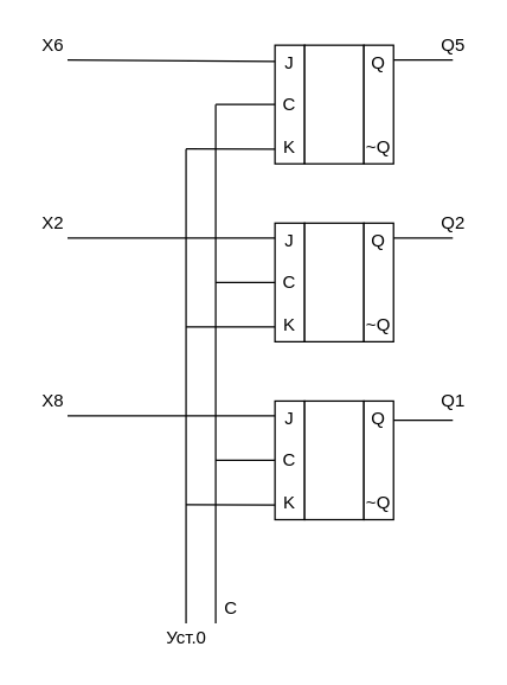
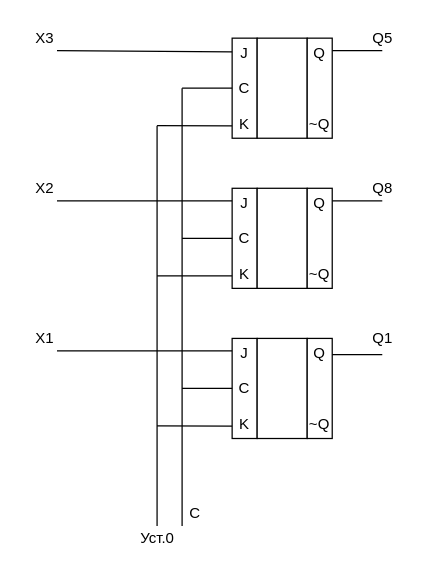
  <mxCell id="0" />
  <mxCell id="1" parent="0" />
  <mxCell id="2" value="" style="group" vertex="1" connectable="0" parent="1"><mxGeometry x="185" y="30" width="60" height="80" as="geometry" /></mxCell>
  <mxCell id="3" value="J&lt;br&gt;&lt;br&gt;C&lt;br&gt;&lt;br&gt;K" style="rounded=0;whiteSpace=wrap;html=1;" vertex="1" parent="2"><mxGeometry width="20" height="80" as="geometry" /></mxCell>
  <mxCell id="4" value="" style="rounded=0;whiteSpace=wrap;html=1;" vertex="1" parent="2"><mxGeometry x="20" width="40" height="80" as="geometry" /></mxCell>
  <mxCell id="5" value="" style="group" vertex="1" connectable="0" parent="1"><mxGeometry x="185" y="150" width="60" height="80" as="geometry" /></mxCell>
  <mxCell id="6" value="J&lt;br&gt;&lt;br&gt;C&lt;br&gt;&lt;br&gt;K" style="rounded=0;whiteSpace=wrap;html=1;" vertex="1" parent="5"><mxGeometry width="20" height="80" as="geometry" /></mxCell>
  <mxCell id="7" value="" style="rounded=0;whiteSpace=wrap;html=1;" vertex="1" parent="5"><mxGeometry x="20" width="40" height="80" as="geometry" /></mxCell>
  <mxCell id="8" value="" style="group" vertex="1" connectable="0" parent="1"><mxGeometry x="185" y="270" width="60" height="80" as="geometry" /></mxCell>
  <mxCell id="9" value="J&lt;br&gt;&lt;br&gt;C&lt;br&gt;&lt;br&gt;K" style="rounded=0;whiteSpace=wrap;html=1;" vertex="1" parent="8"><mxGeometry width="20" height="80" as="geometry" /></mxCell>
  <mxCell id="10" value="" style="rounded=0;whiteSpace=wrap;html=1;" vertex="1" parent="8"><mxGeometry x="20" width="40" height="80" as="geometry" /></mxCell>
  <mxCell id="11" value="" style="endArrow=none;html=1;rounded=0;entryX=0;entryY=0.138;entryDx=0;entryDy=0;entryPerimeter=0;" edge="1" parent="1" target="3"><mxGeometry width="50" height="50" relative="1" as="geometry"><mxPoint x="45" y="40" as="sourcePoint" /><mxPoint x="145" y="50" as="targetPoint" /></mxGeometry></mxCell>
  <mxCell id="12" value="" style="endArrow=none;html=1;rounded=0;entryX=0;entryY=0.138;entryDx=0;entryDy=0;entryPerimeter=0;" edge="1" parent="1"><mxGeometry width="50" height="50" relative="1" as="geometry"><mxPoint x="125" y="100" as="sourcePoint" /><mxPoint x="185" y="100.04" as="targetPoint" /></mxGeometry></mxCell>
  <mxCell id="13" value="Q&lt;br&gt;&lt;br&gt;&lt;br&gt;&lt;br&gt;~Q" style="rounded=0;whiteSpace=wrap;html=1;" vertex="1" parent="1"><mxGeometry x="245" y="30" width="20" height="80" as="geometry" /></mxCell>
  <mxCell id="14" value="Q&lt;br&gt;&lt;br&gt;&lt;br&gt;&lt;br&gt;~Q" style="rounded=0;whiteSpace=wrap;html=1;" vertex="1" parent="1"><mxGeometry x="245" y="150" width="20" height="80" as="geometry" /></mxCell>
  <mxCell id="15" value="Q&lt;br&gt;&lt;br&gt;&lt;br&gt;&lt;br&gt;~Q" style="rounded=0;whiteSpace=wrap;html=1;" vertex="1" parent="1"><mxGeometry x="245" y="270" width="20" height="80" as="geometry" /></mxCell>
  <mxCell id="16" style="edgeStyle=orthogonalEdgeStyle;rounded=0;orthogonalLoop=1;jettySize=auto;html=1;exitX=0;exitY=0.5;exitDx=0;exitDy=0;endArrow=none;endFill=0;" edge="1" parent="1" source="3"><mxGeometry relative="1" as="geometry"><mxPoint x="145" y="70" as="targetPoint" /></mxGeometry></mxCell>
  <mxCell id="17" style="edgeStyle=orthogonalEdgeStyle;rounded=0;orthogonalLoop=1;jettySize=auto;html=1;exitX=0;exitY=0.5;exitDx=0;exitDy=0;endArrow=none;endFill=0;" edge="1" parent="1" source="6"><mxGeometry relative="1" as="geometry"><mxPoint x="145" y="190" as="targetPoint" /></mxGeometry></mxCell>
  <mxCell id="18" style="edgeStyle=orthogonalEdgeStyle;rounded=0;orthogonalLoop=1;jettySize=auto;html=1;exitX=0;exitY=0.5;exitDx=0;exitDy=0;endArrow=none;endFill=0;" edge="1" parent="1" source="9"><mxGeometry relative="1" as="geometry"><mxPoint x="145" y="310" as="targetPoint" /></mxGeometry></mxCell>
  <mxCell id="19" value="" style="endArrow=none;html=1;rounded=0;" edge="1" parent="1"><mxGeometry width="50" height="50" relative="1" as="geometry"><mxPoint x="145" y="420" as="sourcePoint" /><mxPoint x="145" y="70" as="targetPoint" /></mxGeometry></mxCell>
  <mxCell id="20" value="C" style="text;html=1;align=center;verticalAlign=middle;resizable=0;points=[];autosize=1;strokeColor=none;fillColor=none;" vertex="1" parent="1"><mxGeometry x="145" y="400" width="20" height="20" as="geometry" /></mxCell>
  <mxCell id="21" value="" style="endArrow=none;html=1;rounded=0;" edge="1" parent="1"><mxGeometry width="50" height="50" relative="1" as="geometry"><mxPoint x="265" y="283" as="sourcePoint" /><mxPoint x="305" y="283" as="targetPoint" /></mxGeometry></mxCell>
  <mxCell id="22" value="" style="endArrow=none;html=1;rounded=0;" edge="1" parent="1"><mxGeometry width="50" height="50" relative="1" as="geometry"><mxPoint x="265" y="160" as="sourcePoint" /><mxPoint x="305" y="160" as="targetPoint" /></mxGeometry></mxCell>
  <mxCell id="23" value="" style="endArrow=none;html=1;rounded=0;" edge="1" parent="1"><mxGeometry width="50" height="50" relative="1" as="geometry"><mxPoint x="265" y="40" as="sourcePoint" /><mxPoint x="305" y="40" as="targetPoint" /></mxGeometry></mxCell>
  <mxCell id="24" value="" style="endArrow=none;html=1;rounded=0;entryX=0;entryY=0.138;entryDx=0;entryDy=0;entryPerimeter=0;" edge="1" parent="1"><mxGeometry width="50" height="50" relative="1" as="geometry"><mxPoint x="45" y="160" as="sourcePoint" /><mxPoint x="185" y="160.04" as="targetPoint" /></mxGeometry></mxCell>
  <mxCell id="25" value="" style="endArrow=none;html=1;rounded=0;entryX=0;entryY=0.138;entryDx=0;entryDy=0;entryPerimeter=0;" edge="1" parent="1"><mxGeometry width="50" height="50" relative="1" as="geometry"><mxPoint x="125" y="220" as="sourcePoint" /><mxPoint x="185" y="220.04" as="targetPoint" /></mxGeometry></mxCell>
  <mxCell id="26" value="" style="endArrow=none;html=1;rounded=0;entryX=0;entryY=0.138;entryDx=0;entryDy=0;entryPerimeter=0;" edge="1" parent="1"><mxGeometry width="50" height="50" relative="1" as="geometry"><mxPoint x="45" y="280" as="sourcePoint" /><mxPoint x="185" y="280.04" as="targetPoint" /></mxGeometry></mxCell>
  <mxCell id="27" value="" style="endArrow=none;html=1;rounded=0;entryX=0;entryY=0.138;entryDx=0;entryDy=0;entryPerimeter=0;" edge="1" parent="1"><mxGeometry width="50" height="50" relative="1" as="geometry"><mxPoint x="125" y="340" as="sourcePoint" /><mxPoint x="185" y="340.04" as="targetPoint" /></mxGeometry></mxCell>
  <mxCell id="28" value="" style="endArrow=none;html=1;rounded=0;" edge="1" parent="1"><mxGeometry width="50" height="50" relative="1" as="geometry"><mxPoint x="125" y="420" as="sourcePoint" /><mxPoint x="125" y="100" as="targetPoint" /></mxGeometry></mxCell>
  <mxCell id="29" value="Уст.0" style="text;html=1;align=center;verticalAlign=middle;resizable=0;points=[];autosize=1;strokeColor=none;fillColor=none;" vertex="1" parent="1"><mxGeometry x="105" y="420" width="40" height="20" as="geometry" /></mxCell>
- <mxCell id="30" value="X6" style="text;html=1;align=center;verticalAlign=middle;resizable=0;points=[];autosize=1;strokeColor=none;fillColor=none;" vertex="1" parent="1"><mxGeometry x="20" y="20" width="30" height="20" as="geometry" /></mxCell>
+ <mxCell id="30" value="X3" style="text;html=1;align=center;verticalAlign=middle;resizable=0;points=[];autosize=1;strokeColor=none;fillColor=none;" vertex="1" parent="1"><mxGeometry x="20" y="20" width="30" height="20" as="geometry" /></mxCell>
  <mxCell id="31" value="X2" style="text;html=1;align=center;verticalAlign=middle;resizable=0;points=[];autosize=1;strokeColor=none;fillColor=none;" vertex="1" parent="1"><mxGeometry x="20" y="140" width="30" height="20" as="geometry" /></mxCell>
- <mxCell id="32" value="X8" style="text;html=1;align=center;verticalAlign=middle;resizable=0;points=[];autosize=1;strokeColor=none;fillColor=none;" vertex="1" parent="1"><mxGeometry x="20" y="260" width="30" height="20" as="geometry" /></mxCell>
+ <mxCell id="32" value="X1" style="text;html=1;align=center;verticalAlign=middle;resizable=0;points=[];autosize=1;strokeColor=none;fillColor=none;" vertex="1" parent="1"><mxGeometry x="20" y="260" width="30" height="20" as="geometry" /></mxCell>
  <mxCell id="33" value="Q5" style="text;html=1;align=center;verticalAlign=middle;resizable=0;points=[];autosize=1;strokeColor=none;fillColor=none;" vertex="1" parent="1"><mxGeometry x="290" y="20" width="30" height="20" as="geometry" /></mxCell>
- <mxCell id="34" value="Q2" style="text;html=1;align=center;verticalAlign=middle;resizable=0;points=[];autosize=1;strokeColor=none;fillColor=none;" vertex="1" parent="1"><mxGeometry x="290" y="140" width="30" height="20" as="geometry" /></mxCell>
+ <mxCell id="34" value="Q8" style="text;html=1;align=center;verticalAlign=middle;resizable=0;points=[];autosize=1;strokeColor=none;fillColor=none;" vertex="1" parent="1"><mxGeometry x="290" y="140" width="30" height="20" as="geometry" /></mxCell>
  <mxCell id="35" value="Q1" style="text;html=1;align=center;verticalAlign=middle;resizable=0;points=[];autosize=1;strokeColor=none;fillColor=none;" vertex="1" parent="1"><mxGeometry x="290" y="260" width="30" height="20" as="geometry" /></mxCell>
